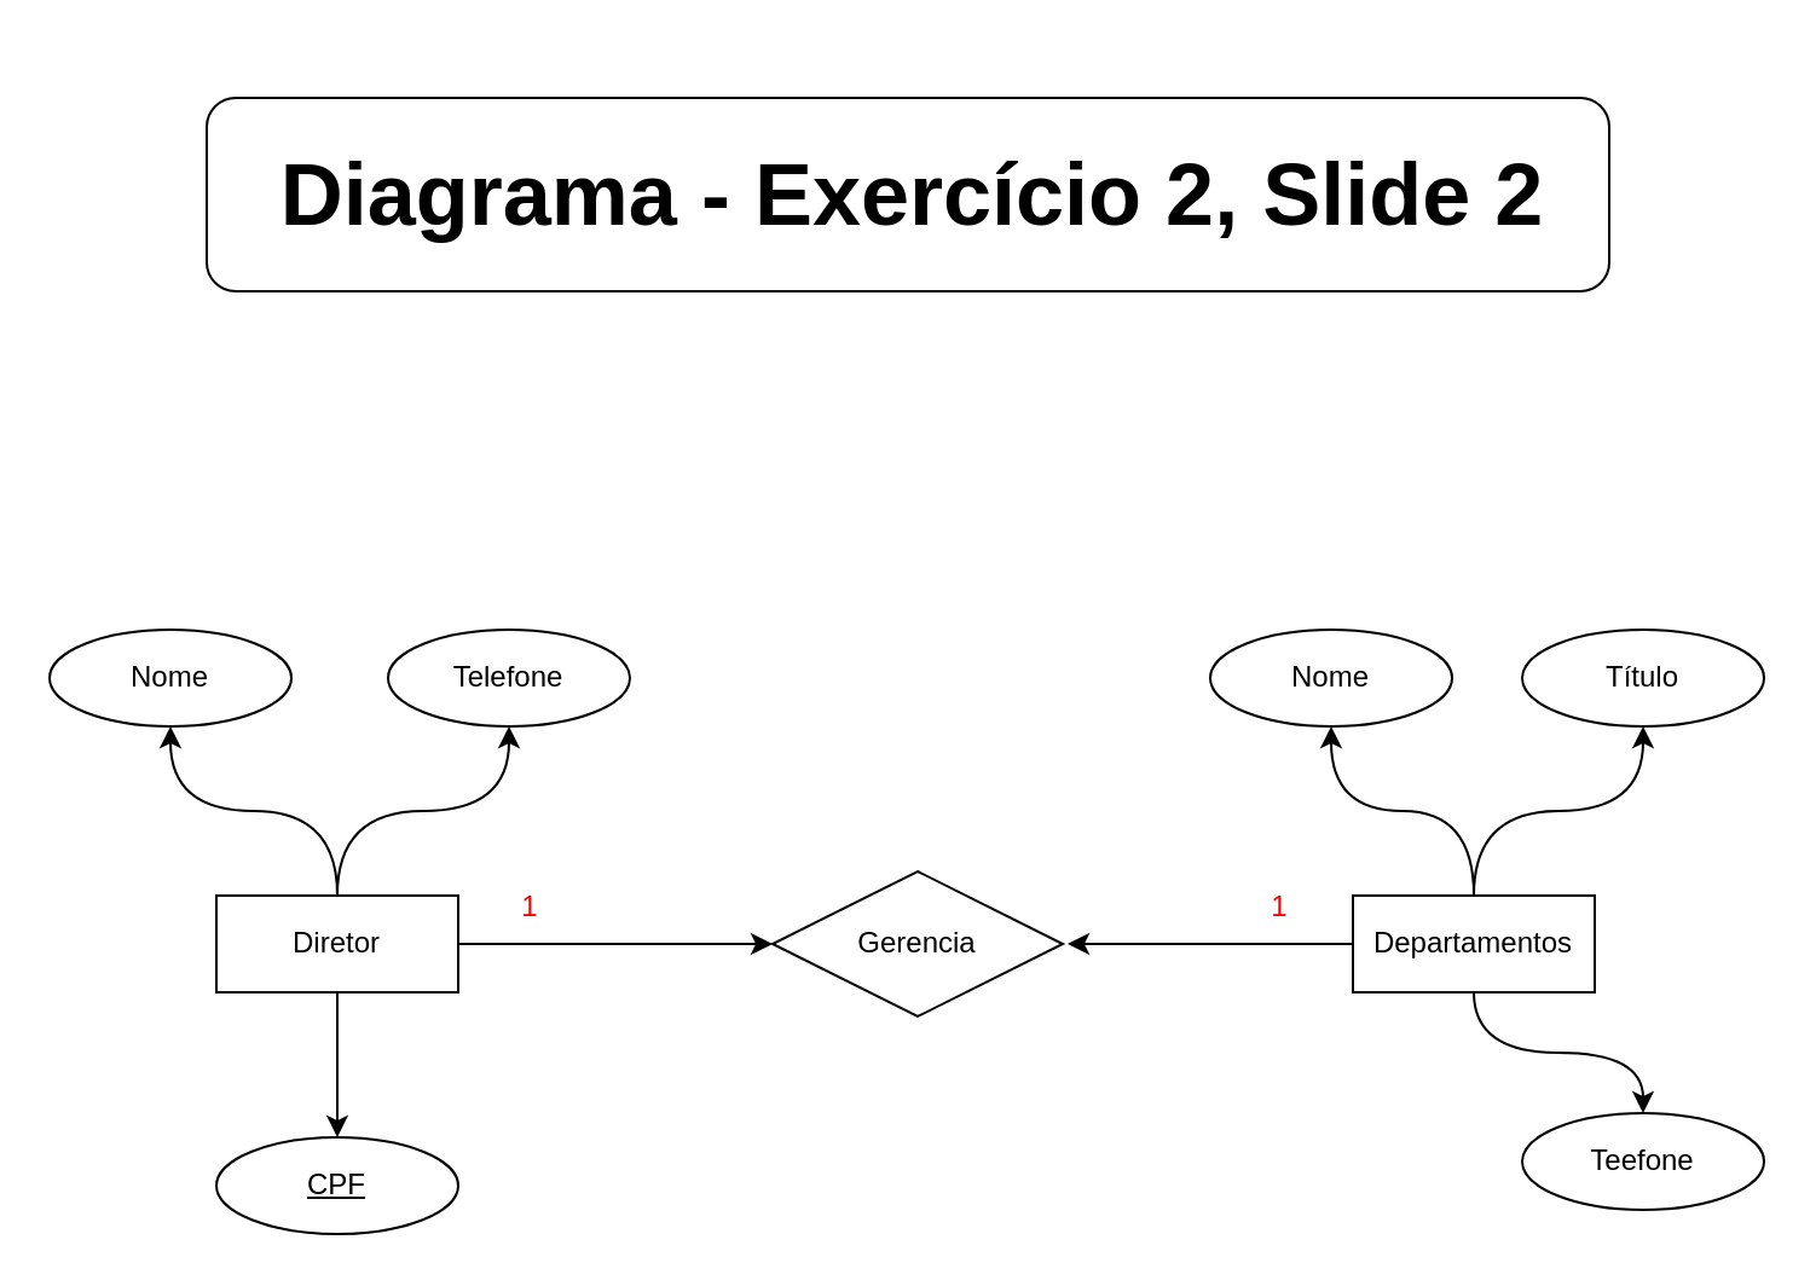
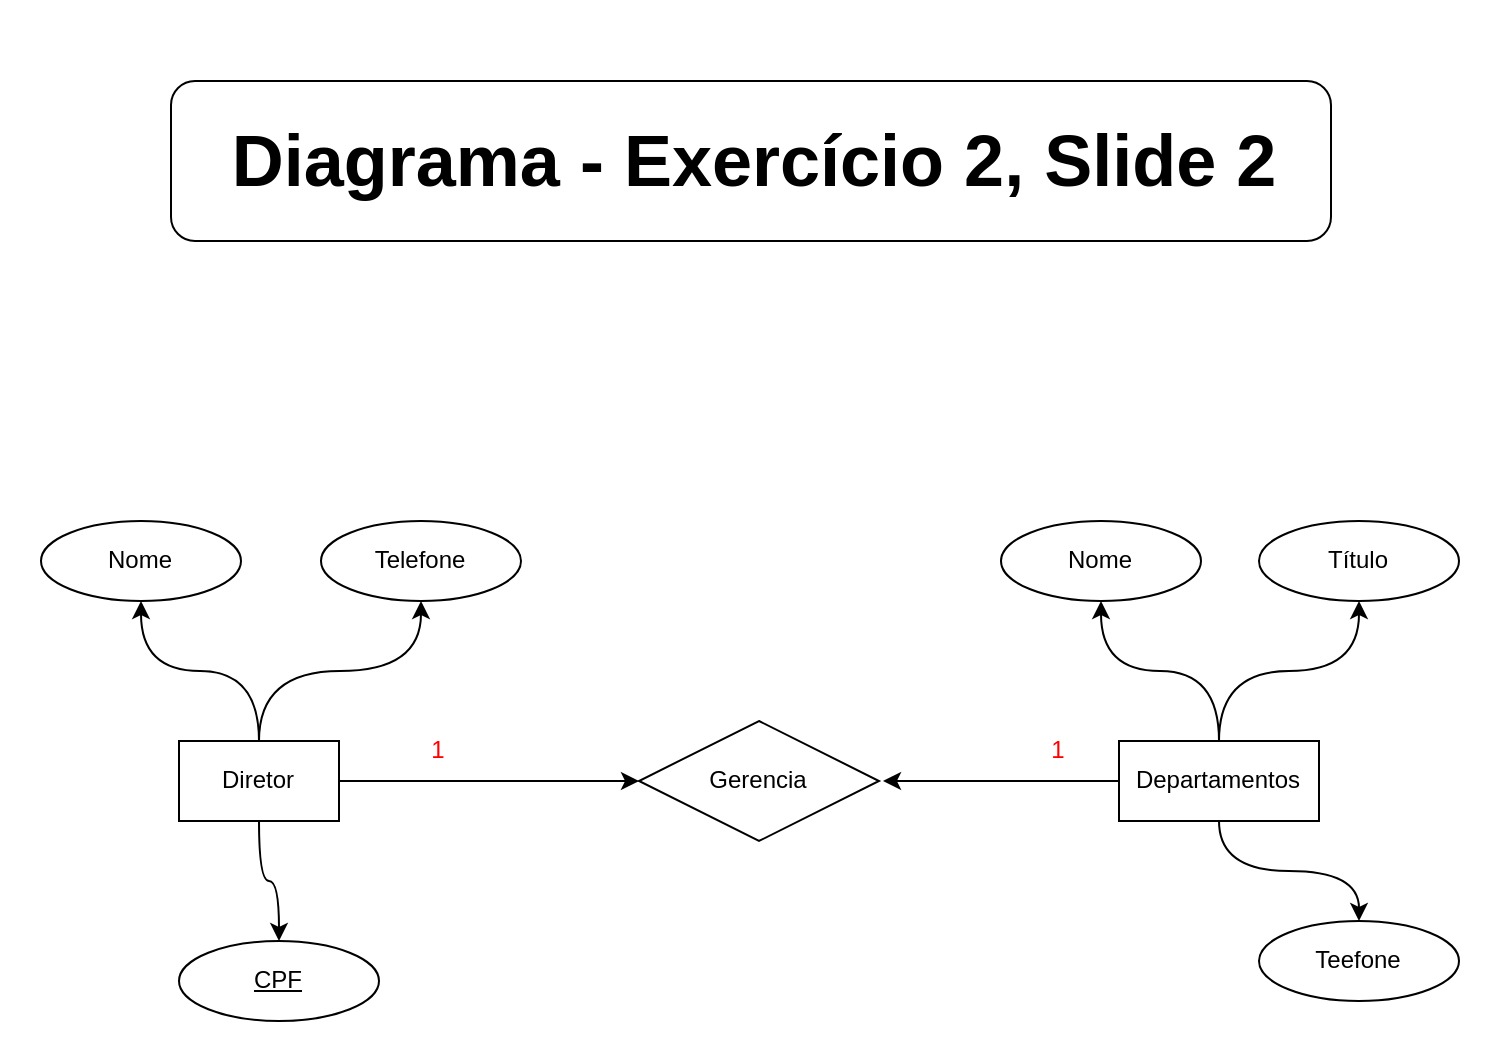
  <mxCell id="0" />
  <mxCell id="1" parent="0" />
  <mxCell id="2" value="" style="rounded=1;whiteSpace=wrap;html=1;fontSize=36;" parent="1" vertex="1"><mxGeometry x="85" y="40" width="580" height="80" as="geometry" /></mxCell>
  <mxCell id="3" value="&lt;span style=&quot;font-size: 36px;&quot;&gt;&lt;b&gt;Diagrama - Exercício 2, Slide 2&lt;/b&gt;&lt;/span&gt;" style="text;html=1;strokeColor=none;fillColor=none;align=center;verticalAlign=middle;whiteSpace=wrap;rounded=0;" parent="1" vertex="1"><mxGeometry x="89" y="20" width="576" height="120" as="geometry" /></mxCell>
  <mxCell id="4" style="edgeStyle=orthogonalEdgeStyle;rounded=0;orthogonalLoop=1;jettySize=auto;html=1;" parent="1" source="8" target="9" edge="1"><mxGeometry relative="1" as="geometry" /></mxCell>
  <mxCell id="5" style="edgeStyle=orthogonalEdgeStyle;rounded=0;orthogonalLoop=1;jettySize=auto;html=1;entryX=0.5;entryY=1;entryDx=0;entryDy=0;curved=1;" parent="1" source="8" target="18" edge="1"><mxGeometry relative="1" as="geometry" /></mxCell>
  <mxCell id="6" style="edgeStyle=orthogonalEdgeStyle;rounded=0;orthogonalLoop=1;jettySize=auto;html=1;entryX=0.5;entryY=1;entryDx=0;entryDy=0;curved=1;" parent="1" source="8" target="15" edge="1"><mxGeometry relative="1" as="geometry" /></mxCell>
  <mxCell id="7" style="edgeStyle=orthogonalEdgeStyle;rounded=0;orthogonalLoop=1;jettySize=auto;html=1;entryX=0.5;entryY=0;entryDx=0;entryDy=0;curved=1;" parent="1" source="8" target="17" edge="1"><mxGeometry relative="1" as="geometry" /></mxCell>
- <mxCell id="8" value="Diretor" style="whiteSpace=wrap;html=1;align=center;" parent="1" vertex="1"><mxGeometry x="89" y="370" width="100" height="40" as="geometry" /></mxCell>
+ <mxCell id="8" value="Diretor" style="whiteSpace=wrap;html=1;align=center;" parent="1" vertex="1"><mxGeometry x="89" y="370" width="80" height="40" as="geometry" /></mxCell>
  <mxCell id="9" value="Gerencia" style="shape=rhombus;perimeter=rhombusPerimeter;whiteSpace=wrap;html=1;align=center;" parent="1" vertex="1"><mxGeometry x="319" y="360" width="120" height="60" as="geometry" /></mxCell>
  <mxCell id="10" style="edgeStyle=orthogonalEdgeStyle;rounded=0;orthogonalLoop=1;jettySize=auto;html=1;entryX=0.5;entryY=1;entryDx=0;entryDy=0;curved=1;" parent="1" source="14" target="16" edge="1"><mxGeometry relative="1" as="geometry" /></mxCell>
  <mxCell id="11" style="edgeStyle=orthogonalEdgeStyle;rounded=0;orthogonalLoop=1;jettySize=auto;html=1;entryX=0.5;entryY=1;entryDx=0;entryDy=0;curved=1;" parent="1" source="14" target="19" edge="1"><mxGeometry relative="1" as="geometry" /></mxCell>
  <mxCell id="12" style="edgeStyle=orthogonalEdgeStyle;rounded=0;orthogonalLoop=1;jettySize=auto;html=1;curved=1;" parent="1" source="14" target="20" edge="1"><mxGeometry relative="1" as="geometry" /></mxCell>
  <mxCell id="13" style="edgeStyle=orthogonalEdgeStyle;rounded=0;orthogonalLoop=1;jettySize=auto;html=1;" edge="1" parent="1" source="14"><mxGeometry relative="1" as="geometry"><mxPoint x="441" y="390" as="targetPoint" /></mxGeometry></mxCell>
  <mxCell id="14" value="Departamentos" style="whiteSpace=wrap;html=1;align=center;" parent="1" vertex="1"><mxGeometry x="559" y="370" width="100" height="40" as="geometry" /></mxCell>
  <mxCell id="15" value="Telefone" style="ellipse;whiteSpace=wrap;html=1;align=center;" parent="1" vertex="1"><mxGeometry x="160" y="260" width="100" height="40" as="geometry" /></mxCell>
  <mxCell id="16" value="Título" style="ellipse;whiteSpace=wrap;html=1;align=center;" parent="1" vertex="1"><mxGeometry x="629" y="260" width="100" height="40" as="geometry" /></mxCell>
  <mxCell id="17" value="CPF" style="ellipse;whiteSpace=wrap;html=1;align=center;fontStyle=4;" parent="1" vertex="1"><mxGeometry x="89" y="470" width="100" height="40" as="geometry" /></mxCell>
  <mxCell id="18" value="Nome" style="ellipse;whiteSpace=wrap;html=1;align=center;" parent="1" vertex="1"><mxGeometry x="20" y="260" width="100" height="40" as="geometry" /></mxCell>
  <mxCell id="19" value="Nome" style="ellipse;whiteSpace=wrap;html=1;align=center;" parent="1" vertex="1"><mxGeometry x="500" y="260" width="100" height="40" as="geometry" /></mxCell>
  <mxCell id="20" value="Teefone" style="ellipse;whiteSpace=wrap;html=1;align=center;" parent="1" vertex="1"><mxGeometry x="629" y="460" width="100" height="40" as="geometry" /></mxCell>
  <mxCell id="21" value="&lt;font color=&quot;#ff0000&quot;&gt;1&lt;/font&gt;" style="text;html=1;strokeColor=none;fillColor=none;align=center;verticalAlign=middle;whiteSpace=wrap;rounded=0;" vertex="1" parent="1"><mxGeometry x="189" y="360" width="60" height="30" as="geometry" /></mxCell>
  <mxCell id="22" value="&lt;font color=&quot;#ff0000&quot;&gt;1&lt;/font&gt;" style="text;html=1;strokeColor=none;fillColor=none;align=center;verticalAlign=middle;whiteSpace=wrap;rounded=0;" vertex="1" parent="1"><mxGeometry x="499" y="360" width="60" height="30" as="geometry" /></mxCell>
